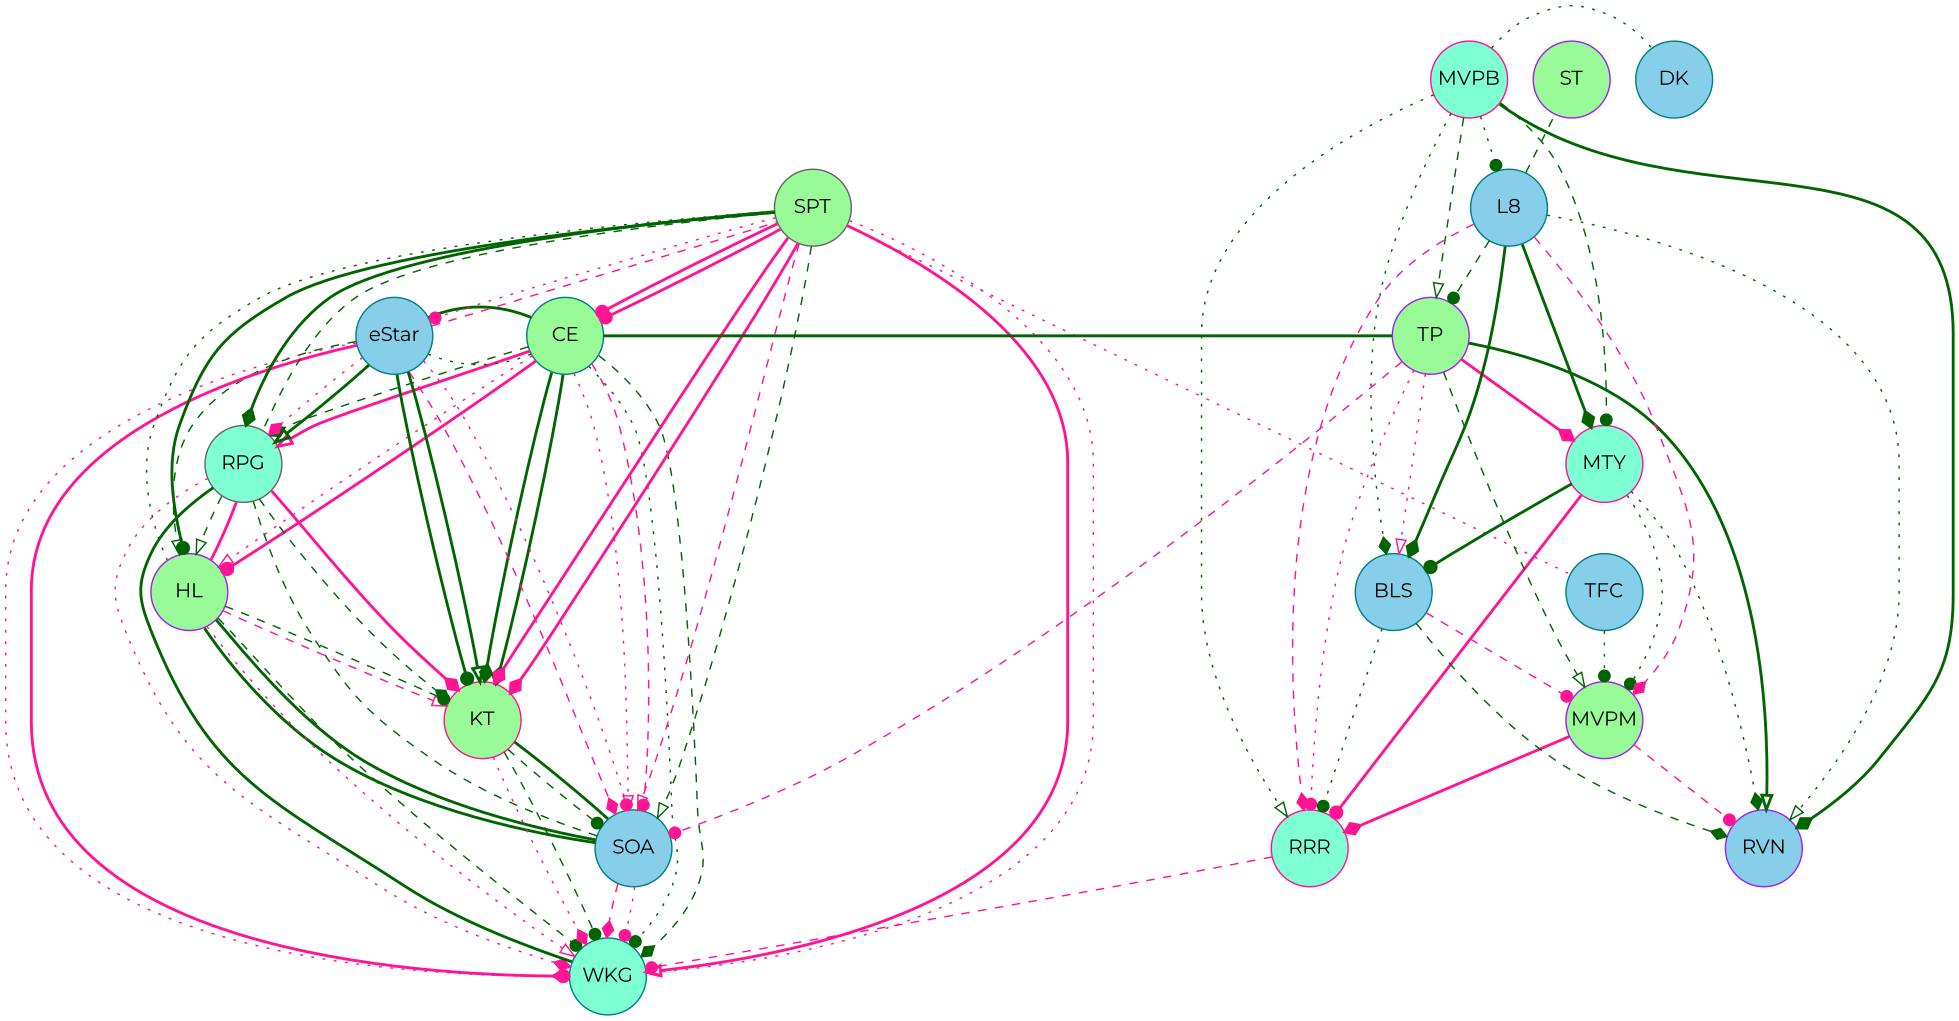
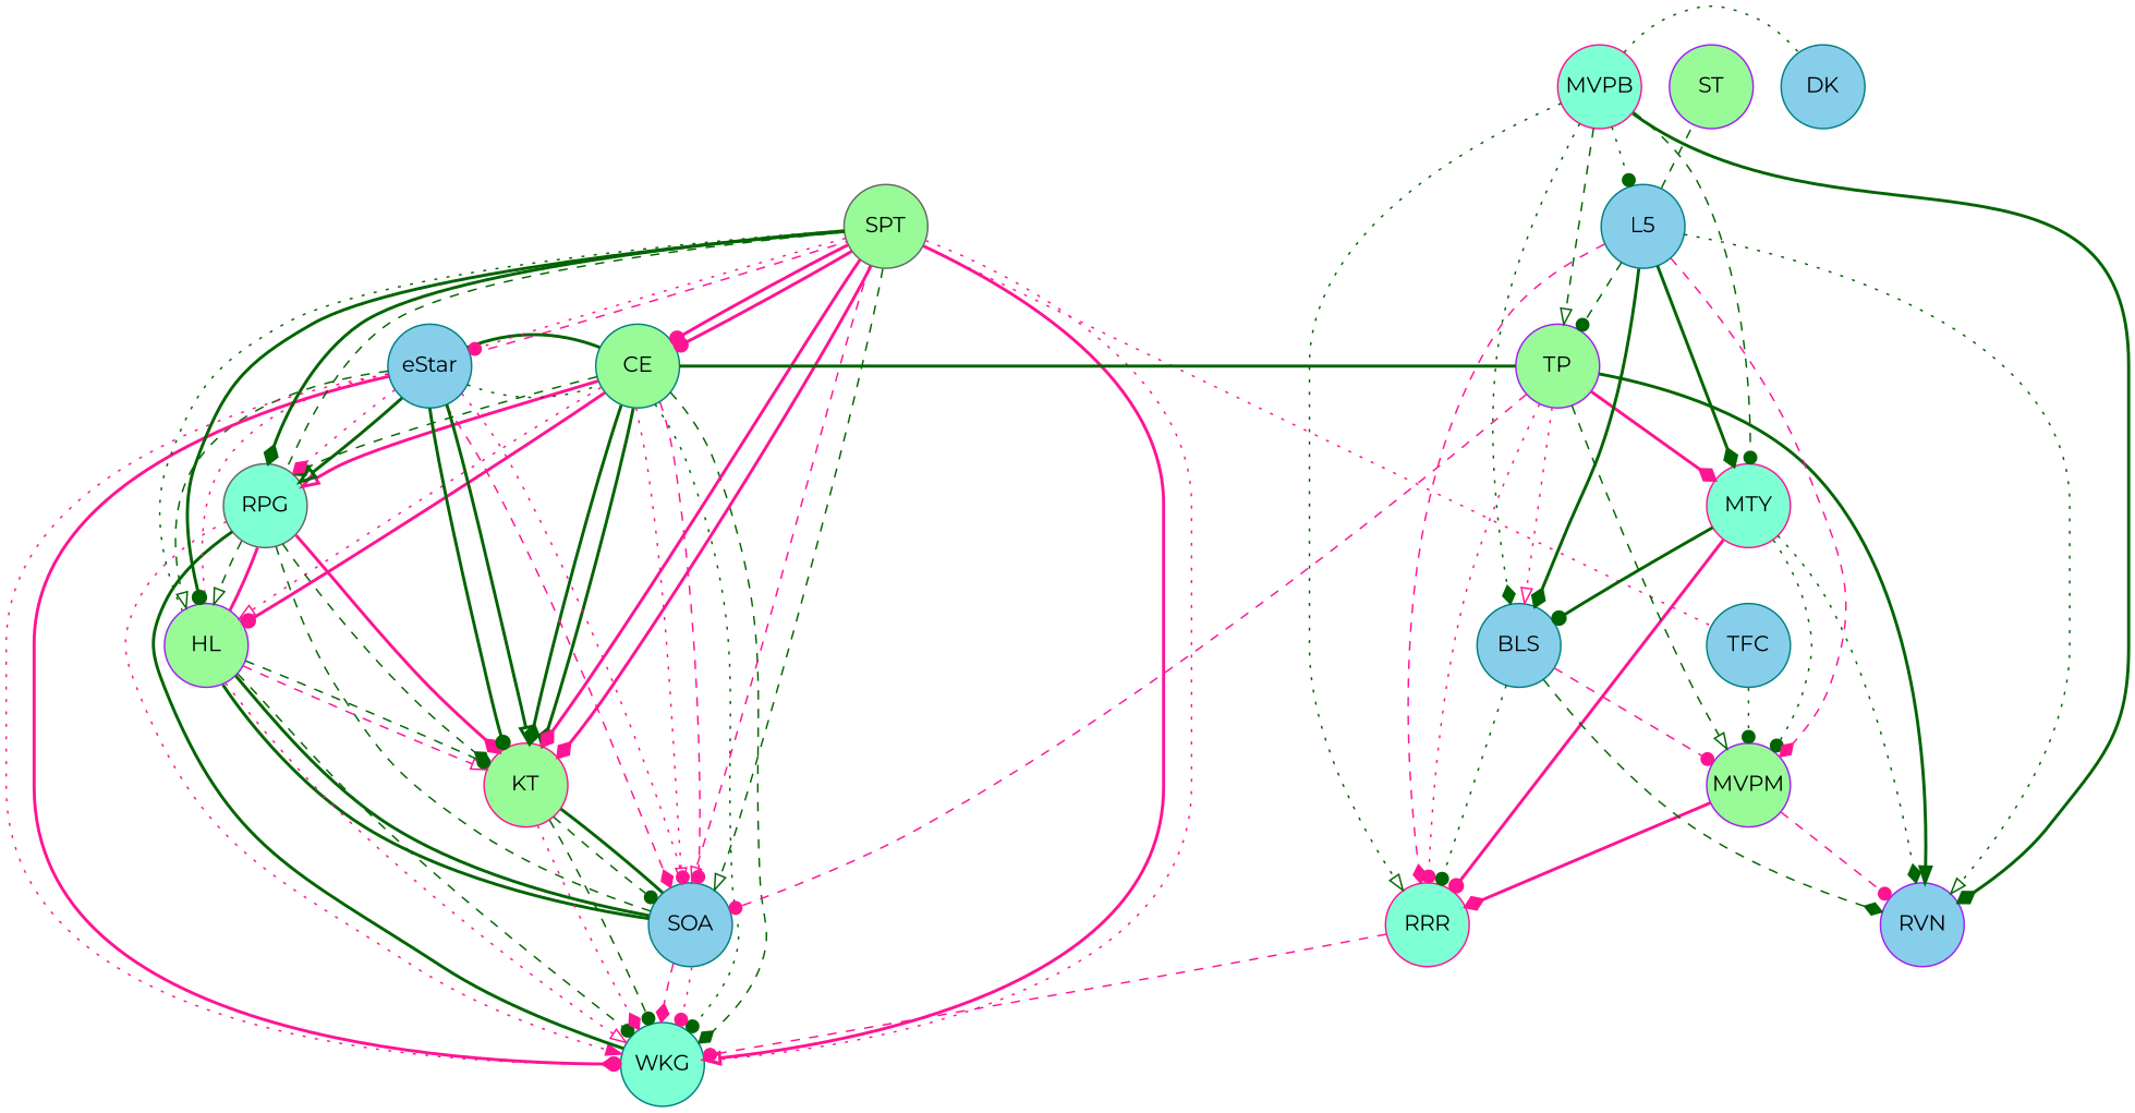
  digraph {
    fontname=Montserrat
    node [color=teal fillcolor=palegreen fixedsize=true fontname=Montserrat shape=circle style=filled]
    edge [arrowhead=dot color=darkgreen fontname=Montserrat style=bold]
    CE [width=.75]
    RPG [color=gray40 fillcolor=aquamarine width=.75]
    SOA [fillcolor=skyblue width=.75]
    HL [color=purple width=.75]
    KT [color=deeppink width=.75]
    WKG [fillcolor=aquamarine width=.75]
    eStar [fillcolor=skyblue width=.75]
    SPT [color=gray40 width=.75]
    MVPM [color=purple width=.75]
    RVN [color=purple fillcolor=skyblue width=.75]
    RRR [color=deeppink fillcolor=aquamarine width=.75]
    MTY [color=deeppink fillcolor=aquamarine width=.75]
    BLS [fillcolor=skyblue width=.75]
    TP [color=purple width=.75]
    MVPB [color=deeppink fillcolor=aquamarine width=.75]
-   L5 [fillcolor=skyblue width=.75 label=L8]
+   L5 [fillcolor=skyblue width=.75]
    TFC [fillcolor=skyblue width=.75]
    DK [fillcolor=skyblue width=.75]
    ST [color=purple width=.75]
    subgraph sub_1 {
      CE
      RPG
      SOA
      HL
      KT
      WKG
      eStar
      SPT
    }
    subgraph sub_2 {
      MVPM
      RVN
      RRR
      MTY
      BLS
      TP
      MVPB
      L5
    }
    CE -> RPG [arrowhead=diamond style=dashed]
    CE -> RPG [arrowhead=onormal color=deeppink]
    CE -> SOA [arrowhead=onormal color=deeppink style=dotted]
    CE -> SOA [color=deeppink style=dashed]
    CE -> HL [arrowhead=onormal color=deeppink style=dotted]
    CE -> HL [color=deeppink]
    CE -> KT [arrowhead=diamond]
    CE -> KT [arrowhead=diamond]
    CE -> WKG [style=dotted]
    CE -> WKG [arrowhead=diamond style=dashed]
    RPG -> HL [arrowhead=onormal style=dashed]
    RPG -> KT [arrowhead=diamond style=dashed]
    RPG -> KT [arrowhead=diamond color=deeppink]
-   RPG -> WKG [arrowhead=diamond color=deeppink style=dotted]
+   RPG -> WKG [arrowhead=normal color=deeppink style=dotted]
    RPG -> WKG [constraint=false dir=none arrowhead=""]
    SOA -> RPG [constraint=false dir=none style=dashed arrowhead=""]
    SOA -> KT [constraint=false dir=none arrowhead=""]
    SOA -> WKG [arrowhead=diamond color=deeppink style=dashed]
    SOA -> WKG [color=deeppink style=dotted]
    HL -> RPG [color=deeppink constraint=false dir=none arrowhead=""]
    HL -> SOA [constraint=false dir=none arrowhead=""]
    HL -> SOA [constraint=false dir=none arrowhead=""]
    HL -> KT [arrowhead=onormal color=deeppink style=dashed]
    HL -> KT [style=dashed]
    HL -> WKG [arrowhead=onormal color=deeppink style=dotted]
    HL -> WKG [style=dashed]
    KT -> SOA [style=dashed]
    KT -> WKG [arrowhead=diamond color=deeppink style=dotted]
    KT -> WKG [style=dashed]
    eStar -> CE [constraint=false dir=none style=dotted arrowhead=""]
    eStar -> CE [constraint=false dir=none arrowhead=""]
    eStar -> RPG [arrowhead=diamond color=deeppink style=dotted]
    eStar -> RPG [arrowhead=onormal]
    eStar -> SOA [arrowhead=diamond color=deeppink style=dashed]
    eStar -> SOA [color=deeppink style=dotted]
    eStar -> HL [arrowhead=onormal style=dashed]
+   eStar -> HL [color=deeppink constraint=false dir=none style=dotted arrowhead=""]
    eStar -> KT
    eStar -> KT [arrowhead=onormal]
    eStar -> WKG [arrowhead=diamond color=deeppink style=dotted]
    eStar -> WKG [color=deeppink]
    eStar -> SPT [color=deeppink constraint=false dir=none style=dashed arrowhead=""]
    SPT -> CE [color=deeppink]
    SPT -> CE [color=deeppink]
    SPT -> RPG [arrowhead=diamond]
    SPT -> RPG [constraint=false dir=none style=dashed arrowhead=""]
    SPT -> SOA [arrowhead=onormal color=deeppink style=dashed]
    SPT -> SOA [arrowhead=onormal style=dashed]
    SPT -> HL [constraint=false dir=none style=dotted arrowhead=""]
    SPT -> HL
    SPT -> KT [arrowhead=diamond color=deeppink]
    SPT -> KT [arrowhead=diamond color=deeppink]
    SPT -> WKG [arrowhead=onormal color=deeppink]
    SPT -> WKG [arrowhead=onormal color=deeppink style=dotted]
    SPT -> eStar [color=deeppink style=dotted]
    SPT -> TFC [color=deeppink constraint=false dir=none style=dotted arrowhead=""]
    MVPM -> RVN [color=deeppink style=dashed]
    MVPM -> RRR [arrowhead=diamond color=deeppink]
    RRR -> WKG [color=deeppink style=dashed]
    MTY -> MVPM [style=dotted]
    MTY -> RVN [arrowhead=diamond style=dotted]
    MTY -> RRR [color=deeppink]
    MTY -> BLS
    BLS -> MVPM [color=deeppink style=dashed]
    BLS -> RVN [arrowhead=diamond style=dashed]
    BLS -> RRR [style=dotted]
    TP -> CE [constraint=false dir=none arrowhead=""]
    TP -> SOA [color=deeppink style=dashed]
    TP -> MVPM [arrowhead=onormal style=dashed]
-   TP -> RVN [arrowhead=onormal]
+   TP -> RVN [arrowhead=normal]
    TP -> RRR [color=deeppink style=dotted]
    TP -> MTY [arrowhead=diamond color=deeppink]
    TP -> BLS [arrowhead=onormal color=deeppink style=dotted]
    MVPB -> RVN [arrowhead=diamond]
    MVPB -> RRR [arrowhead=onormal style=dotted]
    MVPB -> MTY [style=dashed]
    MVPB -> BLS [arrowhead=diamond style=dotted]
    MVPB -> TP [arrowhead=onormal style=dashed]
    MVPB -> L5 [style=dotted]
    MVPB -> DK [constraint=false dir=none style=dotted arrowhead=""]
    L5 -> MVPM [arrowhead=diamond color=deeppink style=dashed]
    L5 -> RVN [arrowhead=onormal style=dotted]
    L5 -> RRR [arrowhead=diamond color=deeppink style=dashed]
    L5 -> MTY [arrowhead=diamond]
    L5 -> BLS [arrowhead=diamond]
    L5 -> TP [style=dashed]
    L5 -> ST [constraint=false dir=none style=dashed arrowhead=""]
    TFC -> MVPM [style=dotted]
  }
